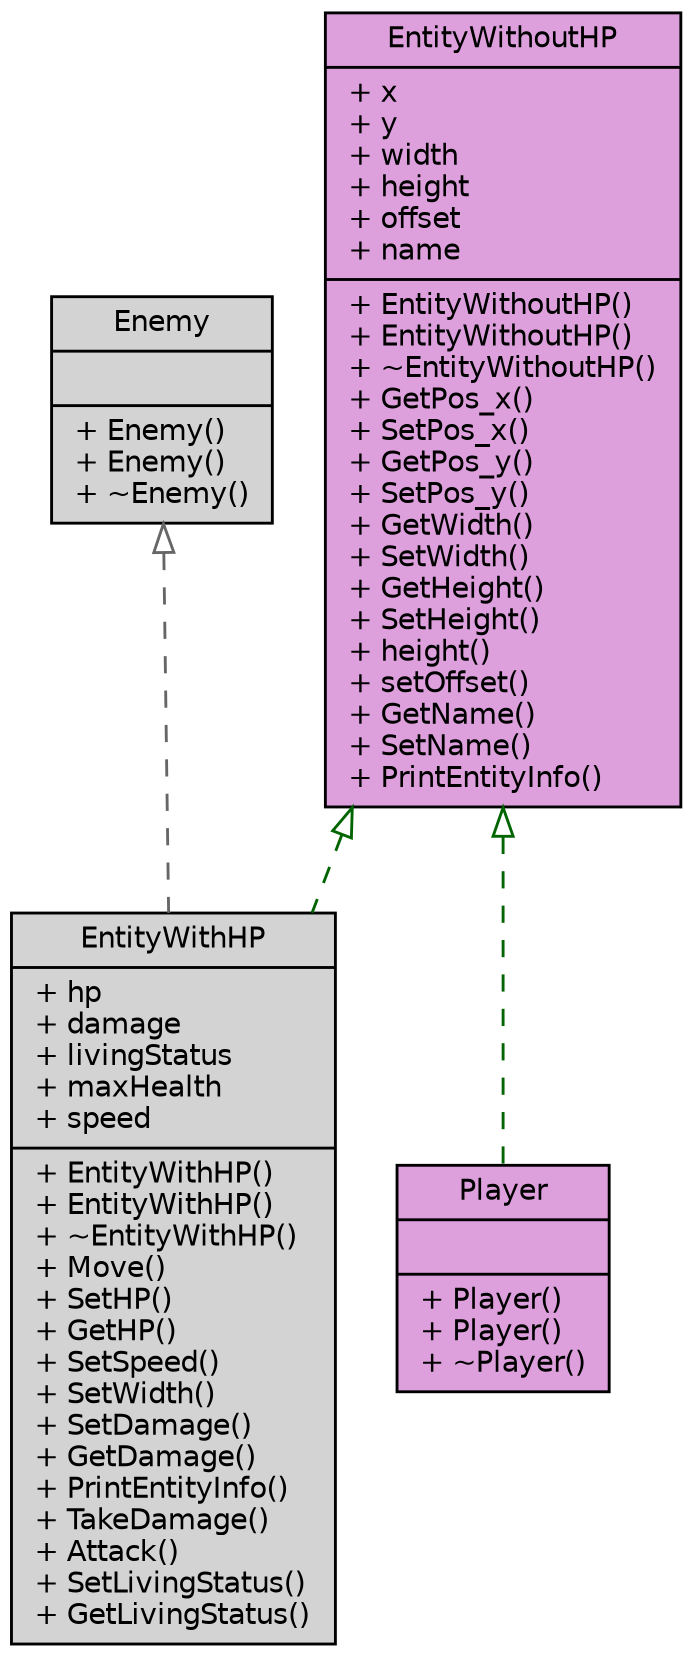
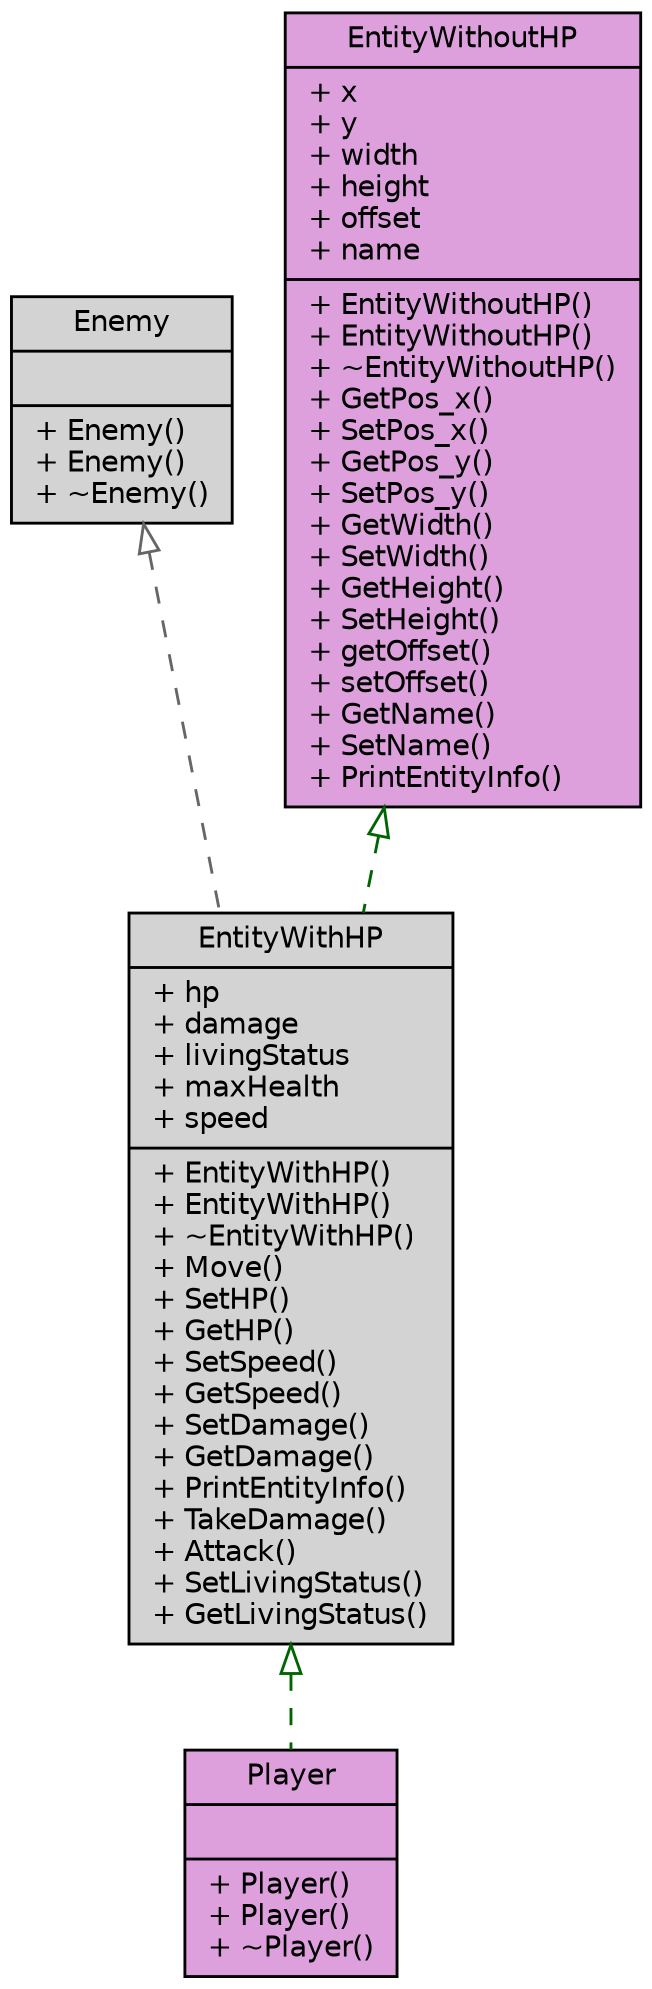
  digraph {
    node [color=black fillcolor=lightgrey fontname=Helvetica fontsize=10 shape=record style=filled]
    edge [arrowtail=onormal color=darkgreen dir=back fontname=Helvetica fontsize=10 labelfontname=Helvetica labelfontsize=10 style=dashed]
-   n1 [fontcolor=black height=0.2 label="{EntityWithHP\n|+ hp\l+ damage\l+ livingStatus\l+ maxHealth\l+ speed\l|+ EntityWithHP()\l+ EntityWithHP()\l+ ~EntityWithHP()\l+ Move()\l+ SetHP()\l+ GetHP()\l+ SetSpeed()\l+ SetWidth()\l+ SetDamage()\l+ GetDamage()\l+ PrintEntityInfo()\l+ TakeDamage()\l+ Attack()\l+ SetLivingStatus()\l+ GetLivingStatus()\l}" width=0.4]
+   n1 [fontcolor=black height=0.2 label="{EntityWithHP\n|+ hp\l+ damage\l+ livingStatus\l+ maxHealth\l+ speed\l|+ EntityWithHP()\l+ EntityWithHP()\l+ ~EntityWithHP()\l+ Move()\l+ SetHP()\l+ GetHP()\l+ SetSpeed()\l+ GetSpeed()\l+ SetDamage()\l+ GetDamage()\l+ PrintEntityInfo()\l+ TakeDamage()\l+ Attack()\l+ SetLivingStatus()\l+ GetLivingStatus()\l}" width=0.4]
    n2 [fillcolor=plum height=0.2 label="{Player\n||+ Player()\l+ Player()\l+ ~Player()\l}" width=0.4]
    n3 [height=0.2 label="{Enemy\n||+ Enemy()\l+ Enemy()\l+ ~Enemy()\l}" width=0.4]
-   n4 [fillcolor=plum height=0.2 label="{EntityWithoutHP\n|+ x\l+ y\l+ width\l+ height\l+ offset\l+ name\l|+ EntityWithoutHP()\l+ EntityWithoutHP()\l+ ~EntityWithoutHP()\l+ GetPos_x()\l+ SetPos_x()\l+ GetPos_y()\l+ SetPos_y()\l+ GetWidth()\l+ SetWidth()\l+ GetHeight()\l+ SetHeight()\l+ height()\l+ setOffset()\l+ GetName()\l+ SetName()\l+ PrintEntityInfo()\l}" width=0.4]
-   n4 -> n2
+   n4 [fillcolor=plum height=0.2 label="{EntityWithoutHP\n|+ x\l+ y\l+ width\l+ height\l+ offset\l+ name\l|+ EntityWithoutHP()\l+ EntityWithoutHP()\l+ ~EntityWithoutHP()\l+ GetPos_x()\l+ SetPos_x()\l+ GetPos_y()\l+ SetPos_y()\l+ GetWidth()\l+ SetWidth()\l+ GetHeight()\l+ SetHeight()\l+ getOffset()\l+ setOffset()\l+ GetName()\l+ SetName()\l+ PrintEntityInfo()\l}" width=0.4]
+   n1 -> n2
    n3 -> n1 [color=gray40]
    n4 -> n1
  }
